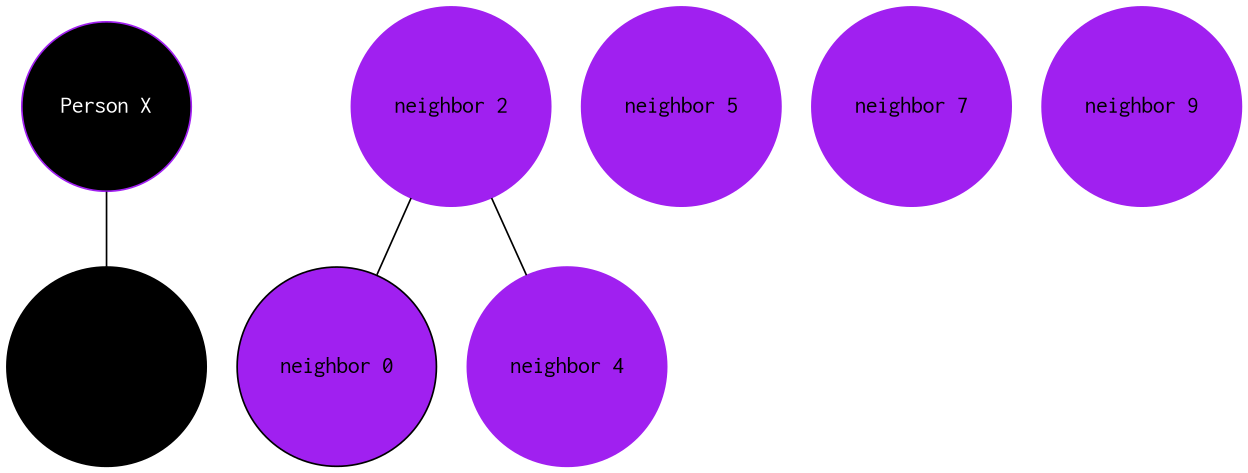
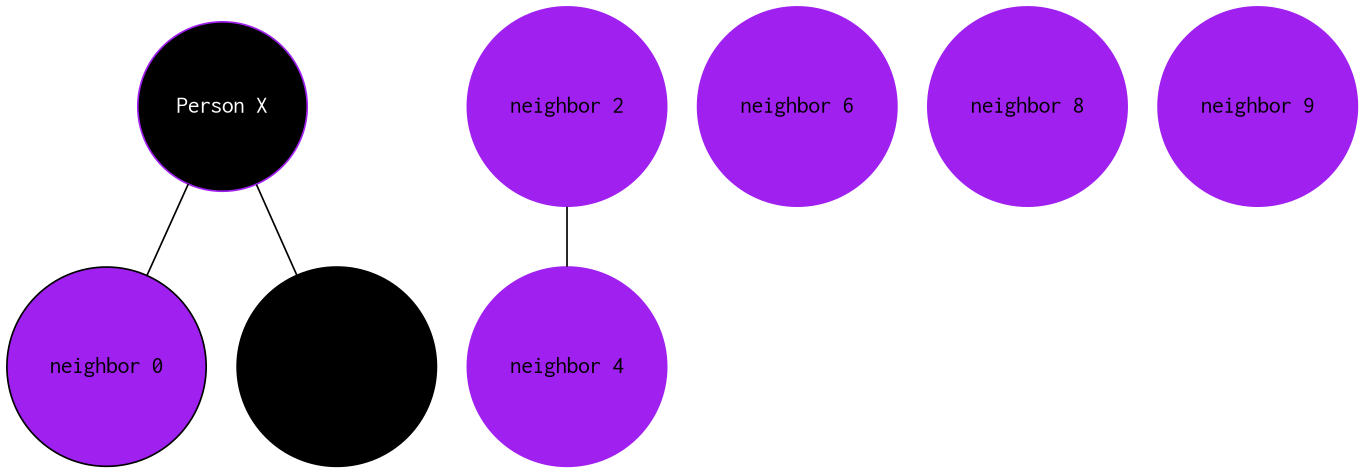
  graph {
    rankdir=TB
    node [color=purple fontname=Courier shape=circle style=filled fontsize=14]
    n1 [fillcolor=black fontcolor=white height=.01 label="Person X" width=.01 fontsize=""]
    n2 [color=black fillcolor=Purple height=.01 label="neighbor 0" width=.01]
    n3 [color=black height=.01 label="neighbor 3" width=.01]
    n4 [fillcolor=Purple height=.01 label="neighbor 2" width=.01]
    n5 [height=.01 label="neighbor 4" width=.01]
-   n6 [height=.01 label="neighbor 5" width=.01]
-   n8 [height=.01 label="neighbor 7" width=.01]
+   n7 [height=.01 label="neighbor 6" width=.01]
+   n9 [height=.01 label="neighbor 8" width=.01]
    n10 [height=.01 label="neighbor 9" width=.01]
-   n4 -- n2
+   n1 -- n2
    n1 -- n3
    n4 -- n5
  }
